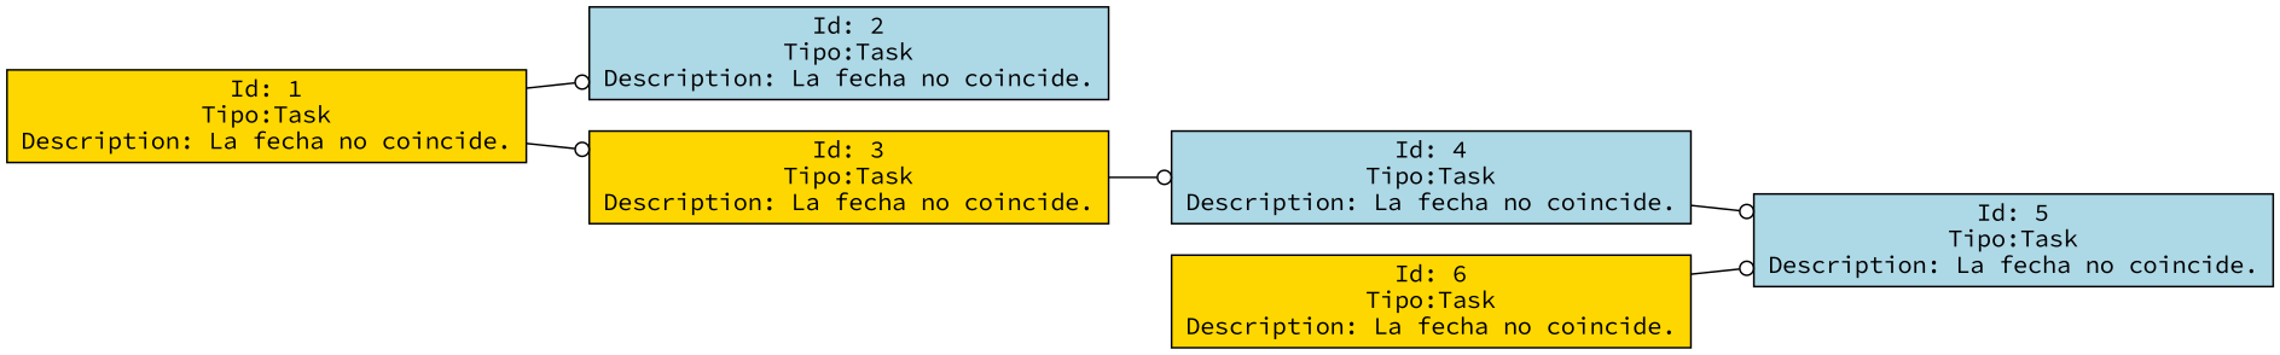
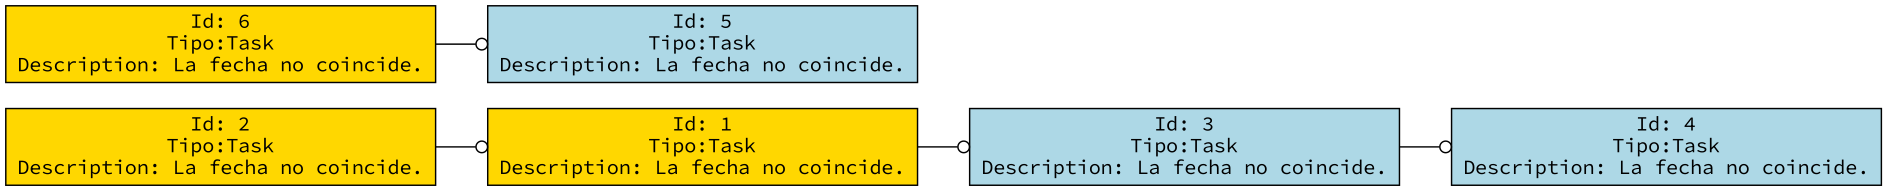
  digraph {
    fontname="Source Code Pro"
    rankdir=LR
    node [fillcolor=gold fontname="Source Code Pro" shape=box style=filled]
    edge [arrowhead=odot fontname="Source Code Pro"]
    n1 [label="Id: 1\nTipo:Task\nDescription: La fecha no coincide."]
-   n2 [fillcolor=lightblue label="Id: 2\nTipo:Task\nDescription: La fecha no coincide."]
-   n3 [label="Id: 3\nTipo:Task\nDescription: La fecha no coincide."]
+   n2 [label="Id: 2\nTipo:Task\nDescription: La fecha no coincide."]
+   n3 [fillcolor=lightblue label="Id: 3\nTipo:Task\nDescription: La fecha no coincide."]
    n4 [fillcolor=lightblue label="Id: 4\nTipo:Task\nDescription: La fecha no coincide."]
    n5 [fillcolor=lightblue label="Id: 5\nTipo:Task\nDescription: La fecha no coincide."]
    n6 [label="Id: 6\nTipo:Task\nDescription: La fecha no coincide."]
-   n1 -> n2
+   n2 -> n1
    n1 -> n3
    n3 -> n4
-   n4 -> n5
    n6 -> n5
  }
